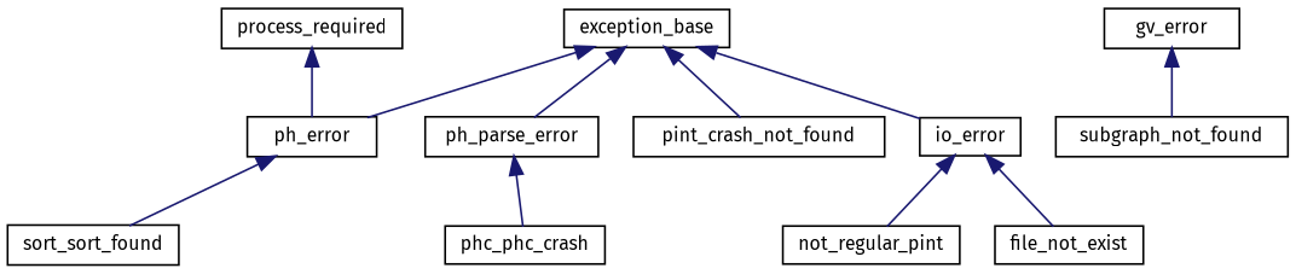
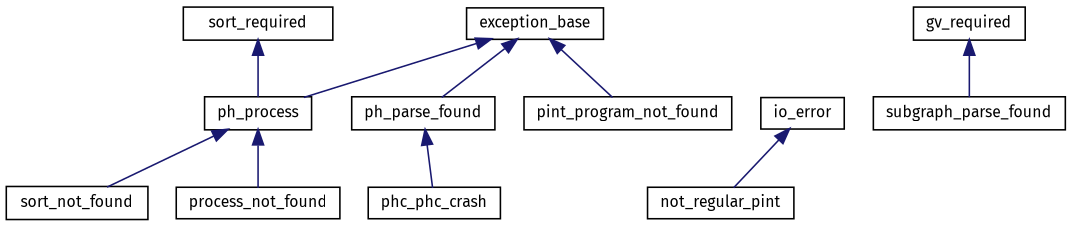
  digraph {
    fontname="Fira Sans"
    rankdir=TB
    node [color=black fillcolor=white fontname="Fira Sans" fontsize=10 shape=record style=filled]
    edge [color=midnightblue dir=back fontname="Fira Sans" fontsize=10 labelfontname=Helvetica labelfontsize=10 style=solid]
    n1 [height=0.2 label=exception_base width=0.4]
    n2 [height=0.2 label=io_error width=0.4]
-   n3 [height=0.2 label=ph_error width=0.4]
-   n4 [height=0.2 label=ph_parse_error width=0.4]
-   n5 [height=0.2 label=pint_crash_not_found width=0.4]
-   n6 [height=0.2 label=gv_error width=0.4]
-   n7 [height=0.2 label=subgraph_not_found width=0.4]
-   n8 [height=0.2 label=file_not_exist width=0.4]
+   n3 [height=0.2 label=ph_process width=0.4]
+   n4 [height=0.2 label=ph_parse_found width=0.4]
+   n5 [height=0.2 label=pint_program_not_found width=0.4]
+   n6 [height=0.2 label=gv_required width=0.4]
+   n7 [height=0.2 label=subgraph_parse_found width=0.4]
    n9 [height=0.2 label=not_regular_pint width=0.4]
-   n11 [height=0.2 label=sort_sort_found width=0.4]
+   n10 [height=0.2 label=process_not_found width=0.4]
+   n11 [height=0.2 label=sort_not_found width=0.4]
    n12 [height=0.2 label=phc_phc_crash width=0.4]
-   n13 [height=0.2 label=process_required width=0.4]
-   n1 -> n2
+   n13 [height=0.2 label=sort_required width=0.4]
    n1 -> n3
    n1 -> n4
    n1 -> n5
-   n2 -> n8
    n2 -> n9
+   n3 -> n10
    n3 -> n11
    n4 -> n12
    n6 -> n7
    n13 -> n3
  }
